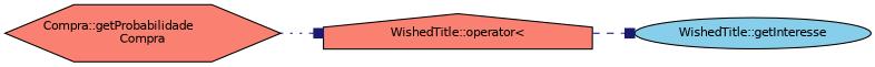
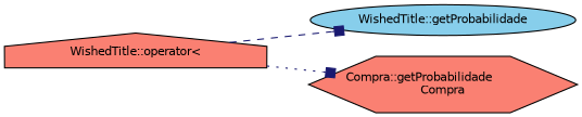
  digraph {
    rankdir=LR
    node [color=black fillcolor=salmon fontname=Helvetica fontsize=10 style=filled]
    edge [arrowhead=box color=midnightblue fontname=Helvetica fontsize=10 labelfontname=Helvetica labelfontsize=10]
    n1 [fontcolor=black height=0.2 label="WishedTitle::operator\<" shape=house width=0.4]
-   n2 [fillcolor=skyblue height=0.2 label="WishedTitle::getInteresse" shape=ellipse width=0.4]
+   n2 [fillcolor=skyblue height=0.2 label="WishedTitle::getProbabilidade" shape=ellipse width=0.4]
    n3 [height=0.2 label="Compra::getProbabilidade\lCompra" shape=hexagon width=0.4]
    n1 -> n2 [style=dashed]
-   n3 -> n1 [style=dotted]
+   n1 -> n3 [style=dotted]
  }
